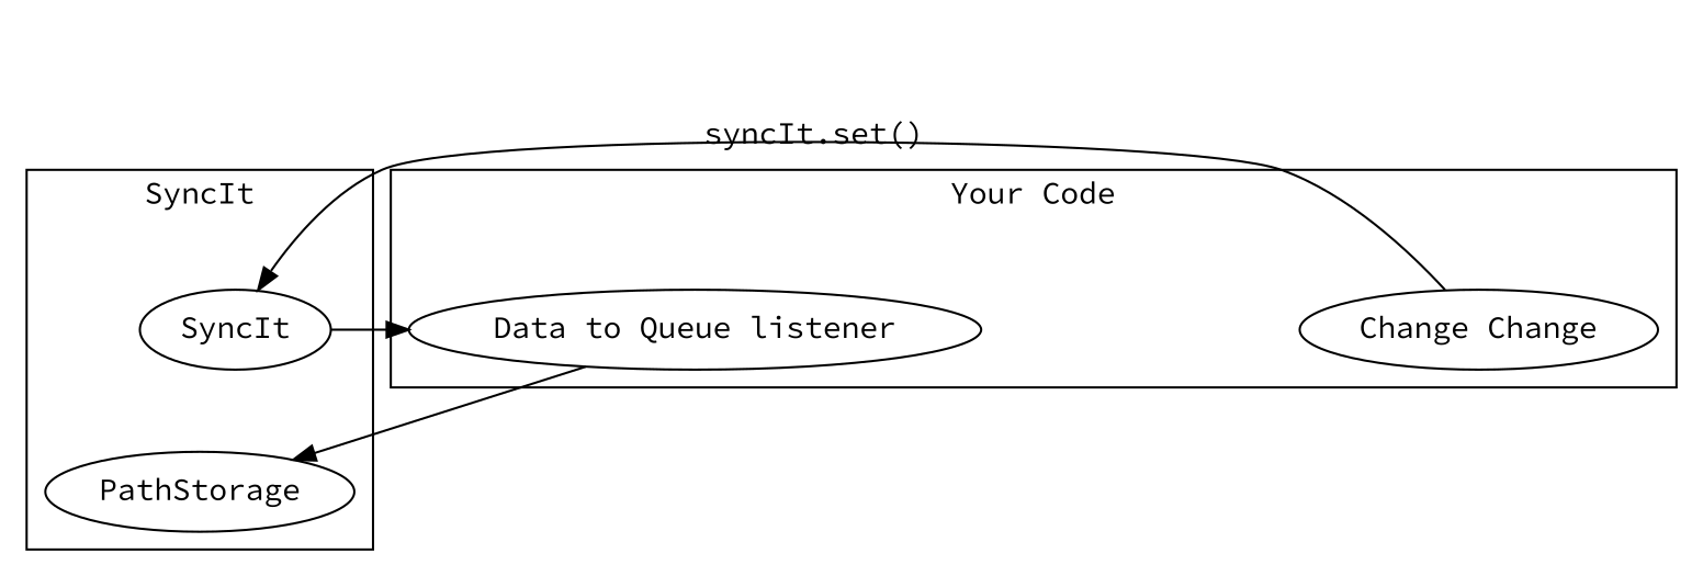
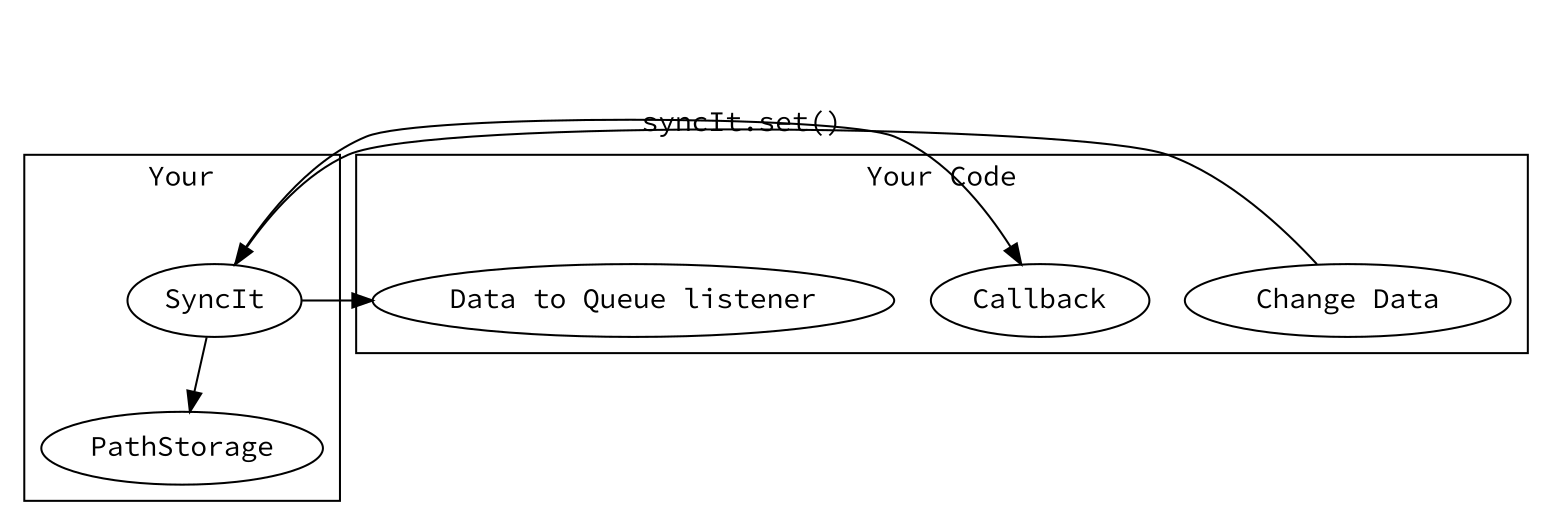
  digraph {
    fontname="Source Code Pro"
    node [fontname="Source Code Pro"]
    edge [fontname="Source Code Pro"]
    SyncIt
    PathStorage
-   n3 [label="Change Change" rank=1]
+   n3 [label="Change Data" rank=1]
+   n4 [label=Callback]
    n5 [label="Data to Queue listener"]
    subgraph cluster_1 {
-     label=SyncIt
+     label=Your
      SyncIt
      PathStorage
    }
    subgraph cluster_2 {
      label="Your Code"
      n3
+     n4
      n5
    }
-   n5 -> PathStorage
+   SyncIt -> PathStorage
+   SyncIt -> n4
    SyncIt -> n5
    n3 -> SyncIt [label="syncIt.set()"]
  }
